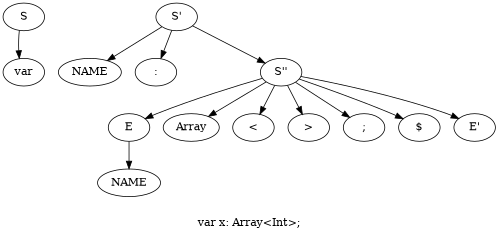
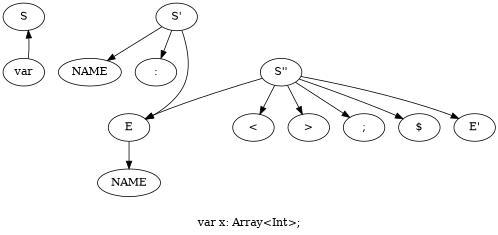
  digraph {
    fontname="DejaVu Serif"
    label="var x: Array<Int>;"
    node [fontname="DejaVu Serif"]
    edge [fontname="DejaVu Serif"]
    n1 [label=S]
    n2 [label=var]
    n3 [label="S'"]
    n4 [label=NAME]
    n5 [label=":"]
    n6 [label="S''"]
-   n7 [label=Array]
    n8 [label="<"]
    n9 [label=E]
    n10 [label=">"]
    n11 [label=";"]
    n12 [label="$"]
    n13 [label="E'"]
    n14 [label=NAME]
-   n1 -> n2
+   n2 -> n1
    n3 -> n4
    n3 -> n5
-   n3 -> n6
-   n6 -> n7
+   n3 -> n9
    n6 -> n8
    n6 -> n9
    n6 -> n10
    n6 -> n11
    n6 -> n12
    n6 -> n13
    n9 -> n14
  }
